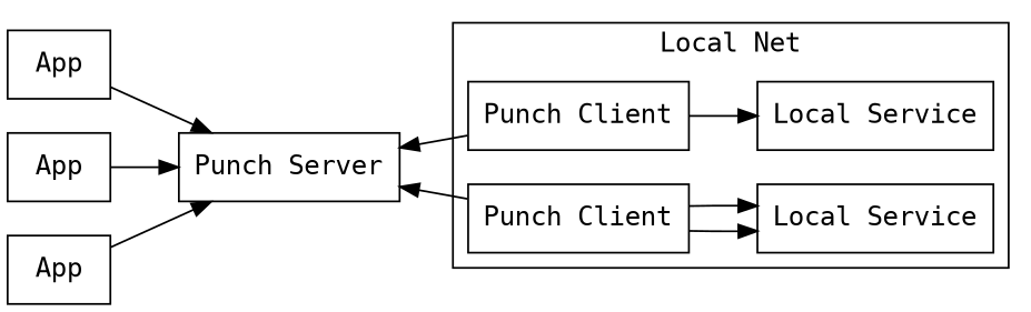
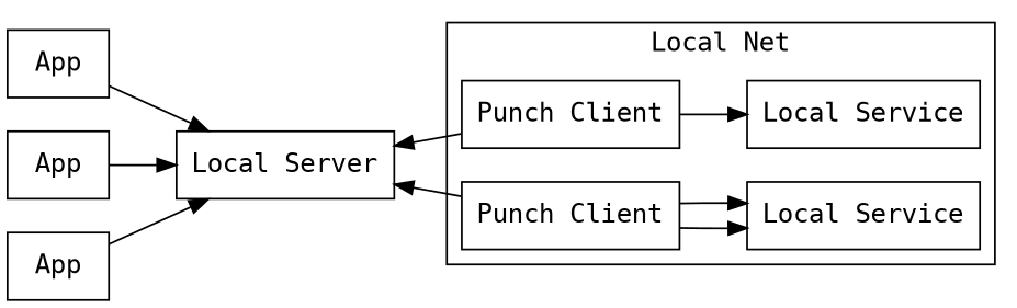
  digraph {
    rankdir=LR
    fontname="DejaVu Sans Mono"
    node [shape=box fontname="DejaVu Sans Mono"]
    edge [fontname="DejaVu Sans Mono"]
    n1 [label="Punch Client"]
    n2 [label="Local Service"]
    n3 [label="Punch Client"]
    n4 [label="Local Service"]
    n5 [label=App]
-   n6 [label="Punch Server"]
+   n6 [label="Local Server"]
    n7 [label=App]
    n8 [label=App]
    subgraph cluster_1 {
      label="Local Net"
      n1
      n2
      n3
      n4
    }
    n1 -> n2
    n3 -> n4
    n3 -> n4
    n5 -> n6
    n6 -> n1 [dir=back]
    n6 -> n3 [dir=back]
    n7 -> n6
    n8 -> n6
  }
